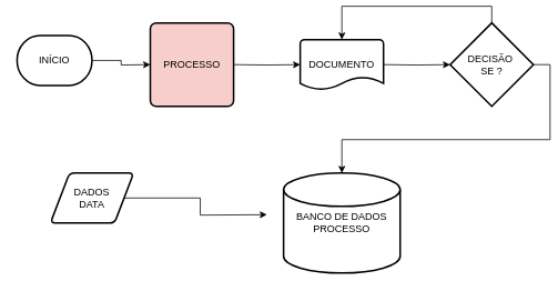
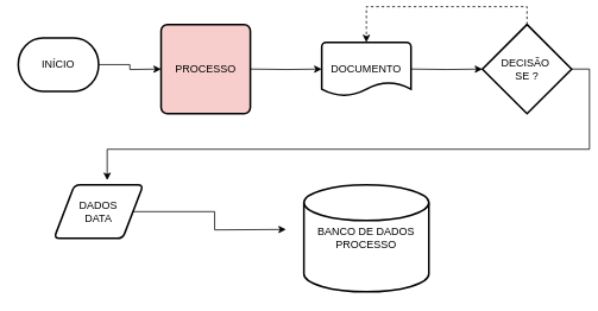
  <mxCell id="0" />
  <mxCell id="1" parent="0" />
  <mxCell id="2" style="edgeStyle=orthogonalEdgeStyle;rounded=0;orthogonalLoop=1;jettySize=auto;html=1;exitX=1;exitY=0.5;exitDx=0;exitDy=0;exitPerimeter=0;" edge="1" parent="1" source="3"><mxGeometry relative="1" as="geometry"><mxPoint x="180" y="70" as="targetPoint" /></mxGeometry></mxCell>
  <mxCell id="3" value="INÍCIO" style="strokeWidth=2;html=1;shape=mxgraph.flowchart.terminator;whiteSpace=wrap;" vertex="1" parent="1"><mxGeometry x="20" y="35" width="90" height="60" as="geometry" /></mxCell>
  <mxCell id="4" value="PROCESSO" style="rounded=1;whiteSpace=wrap;html=1;absoluteArcSize=1;arcSize=14;strokeWidth=2;fillColor=#f8cecc;" vertex="1" parent="1"><mxGeometry x="180" y="20" width="100" height="100" as="geometry" /></mxCell>
  <mxCell id="5" value="DOCUMENTO" style="strokeWidth=2;html=1;shape=mxgraph.flowchart.document2;whiteSpace=wrap;size=0.25;" vertex="1" parent="1"><mxGeometry x="360" y="40" width="100" height="60" as="geometry" /></mxCell>
  <mxCell id="6" style="edgeStyle=orthogonalEdgeStyle;rounded=0;orthogonalLoop=1;jettySize=auto;html=1;entryX=0;entryY=0.5;entryDx=0;entryDy=0;entryPerimeter=0;" edge="1" parent="1" target="5"><mxGeometry relative="1" as="geometry"><mxPoint x="200" y="90" as="targetPoint" /><mxPoint x="280" y="70" as="sourcePoint" /></mxGeometry></mxCell>
  <mxCell id="7" value="DECISÃO&amp;nbsp;&lt;br&gt;SE ?" style="strokeWidth=2;html=1;shape=mxgraph.flowchart.decision;whiteSpace=wrap;" vertex="1" parent="1"><mxGeometry x="540" y="20" width="100" height="100" as="geometry" /></mxCell>
  <mxCell id="8" style="edgeStyle=orthogonalEdgeStyle;rounded=0;orthogonalLoop=1;jettySize=auto;html=1;entryX=0;entryY=0.5;entryDx=0;entryDy=0;entryPerimeter=0;" edge="1" parent="1" target="7"><mxGeometry relative="1" as="geometry"><mxPoint x="370" y="80" as="targetPoint" /><mxPoint x="460" y="70" as="sourcePoint" /></mxGeometry></mxCell>
  <mxCell id="9" style="edgeStyle=orthogonalEdgeStyle;rounded=0;orthogonalLoop=1;jettySize=auto;html=1;exitX=1;exitY=0.5;exitDx=0;exitDy=0;" edge="1" parent="1" source="10"><mxGeometry relative="1" as="geometry"><mxPoint x="320" y="250" as="targetPoint" /></mxGeometry></mxCell>
  <mxCell id="10" value="DADOS&lt;br&gt;DATA" style="shape=parallelogram;html=1;strokeWidth=2;perimeter=parallelogramPerimeter;whiteSpace=wrap;rounded=1;arcSize=12;size=0.23;" vertex="1" parent="1"><mxGeometry x="60" y="200" width="100" height="60" as="geometry" /></mxCell>
- <mxCell id="11" style="edgeStyle=orthogonalEdgeStyle;rounded=0;orthogonalLoop=1;jettySize=auto;html=1;exitX=1;exitY=0.5;exitDx=0;exitDy=0;exitPerimeter=0;" edge="1" parent="1" source="7" target="12"><mxGeometry relative="1" as="geometry" /></mxCell>
+ <mxCell id="11" style="edgeStyle=orthogonalEdgeStyle;rounded=0;orthogonalLoop=1;jettySize=auto;html=1;exitX=1;exitY=0.5;exitDx=0;exitDy=0;exitPerimeter=0;entryX=0.596;entryY=-0.087;entryDx=0;entryDy=0;entryPerimeter=0;" edge="1" parent="1" source="7" target="10"><mxGeometry relative="1" as="geometry" /></mxCell>
  <mxCell id="12" value="BANCO DE DADOS&lt;br&gt;PROCESSO" style="strokeWidth=2;html=1;shape=mxgraph.flowchart.database;whiteSpace=wrap;" vertex="1" parent="1"><mxGeometry x="340" y="200" width="140" height="120" as="geometry" /></mxCell>
- <mxCell id="13" style="edgeStyle=orthogonalEdgeStyle;rounded=0;orthogonalLoop=1;jettySize=auto;html=1;exitX=0.5;exitY=0;exitDx=0;exitDy=0;exitPerimeter=0;entryX=0.5;entryY=0;entryDx=0;entryDy=0;entryPerimeter=0;" edge="1" parent="1" source="7" target="5"><mxGeometry relative="1" as="geometry" /></mxCell>
+ <mxCell id="13" style="edgeStyle=orthogonalEdgeStyle;rounded=0;orthogonalLoop=1;jettySize=auto;html=1;exitX=0.5;exitY=0;exitDx=0;exitDy=0;exitPerimeter=0;entryX=0.5;entryY=0;entryDx=0;entryDy=0;entryPerimeter=0;dashed=1;" edge="1" parent="1" source="7" target="5"><mxGeometry relative="1" as="geometry" /></mxCell>
